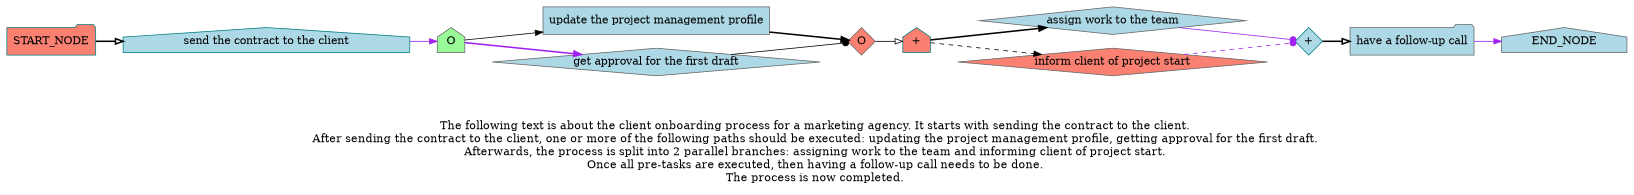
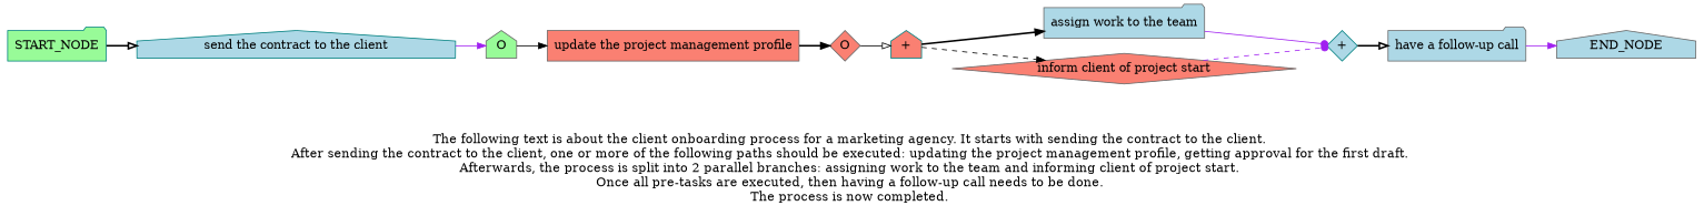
  digraph {
    fontsize=15
    label="\n\n\nThe following text is about the client onboarding process for a marketing agency. It starts with sending the contract to the client. \nAfter sending the contract to the client, one or more of the following paths should be executed: updating the project management profile, getting approval for the first draft. \nAfterwards, the process is split into 2 parallel branches: assigning work to the team and informing client of project start. \nOnce all pre-tasks are executed, then having a follow-up call needs to be done. \nThe process is now completed. \n"
    rankdir=LR
    node [color=gray40 fillcolor=lightblue shape=diamond style=filled]
    edge [arrowhead=normal color=black style=solid]
    "send the contract to the client" [color=teal shape=house]
    n2 [fillcolor=palegreen fixedsize=true label=O shape=house width=0.5]
-   "update the project management profile" [shape=box]
-   "get approval for the first draft"
+   "update the project management profile" [fillcolor=salmon shape=box]
    n5 [fillcolor=salmon fixedsize=true label=O width=0.5]
    n6 [color=teal fillcolor=salmon fixedsize=true label="+" shape=house width=0.5]
-   "assign work to the team"
+   "assign work to the team" [shape=folder]
    "inform client of project start" [fillcolor=salmon]
    n9 [color=teal fixedsize=true label="+" width=0.5]
    "have a follow-up call" [shape=folder]
    END_NODE [shape=house width=0.2]
-   START_NODE [color=teal fillcolor=salmon shape=folder width=0.3]
+   START_NODE [color=teal fillcolor=palegreen shape=folder width=0.3]
    subgraph sub_1 {
      "send the contract to the client"
      n2
      "update the project management profile"
-     "get approval for the first draft"
      n5
      n6
      "assign work to the team"
      "inform client of project start"
      n9
      "have a follow-up call"
    }
    "send the contract to the client" -> n2 [color=purple]
    n2 -> "update the project management profile"
-   n2 -> "get approval for the first draft" [color=purple style=bold]
    "update the project management profile" -> n5 [style=bold]
-   "get approval for the first draft" -> n5 [arrowhead=dot]
    n5 -> n6 [arrowhead=onormal]
    n6 -> "assign work to the team" [style=bold]
    n6 -> "inform client of project start" [style=dashed]
    "assign work to the team" -> n9 [arrowhead=dot color=purple]
    "inform client of project start" -> n9 [arrowhead=dot color=purple style=dashed]
    n9 -> "have a follow-up call" [arrowhead=onormal style=bold]
    "have a follow-up call" -> END_NODE [color=purple]
    START_NODE -> "send the contract to the client" [arrowhead=onormal style=bold]
  }
